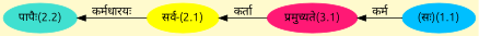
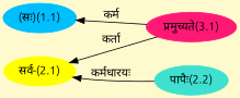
  digraph {
    bgcolor=lemonchiffon1
    compound=true
    fontname=Ubuntu
    rankdir=LR
    node [fontname=Ubuntu style=filled]
    edge [dir=back fontname=Ubuntu]
    n1 [color="#00BFFF" label="(सः)(1.1)"]
    n2 [color="#FF1975" label="प्रमुच्यते(3.1)"]
    n3 [color="#FFFF00" label="सर्व-(2.1)"]
    n4 [color="#40E0D0" label="पापैः(2.2)"]
-   n2 -> n1 [label="कर्म"]
+   n1 -> n2 [label="कर्म"]
    n3 -> n2 [label="कर्ता"]
-   n4 -> n3 [label="कर्मधारयः"]
+   n3 -> n4 [label="कर्मधारयः"]
  }
